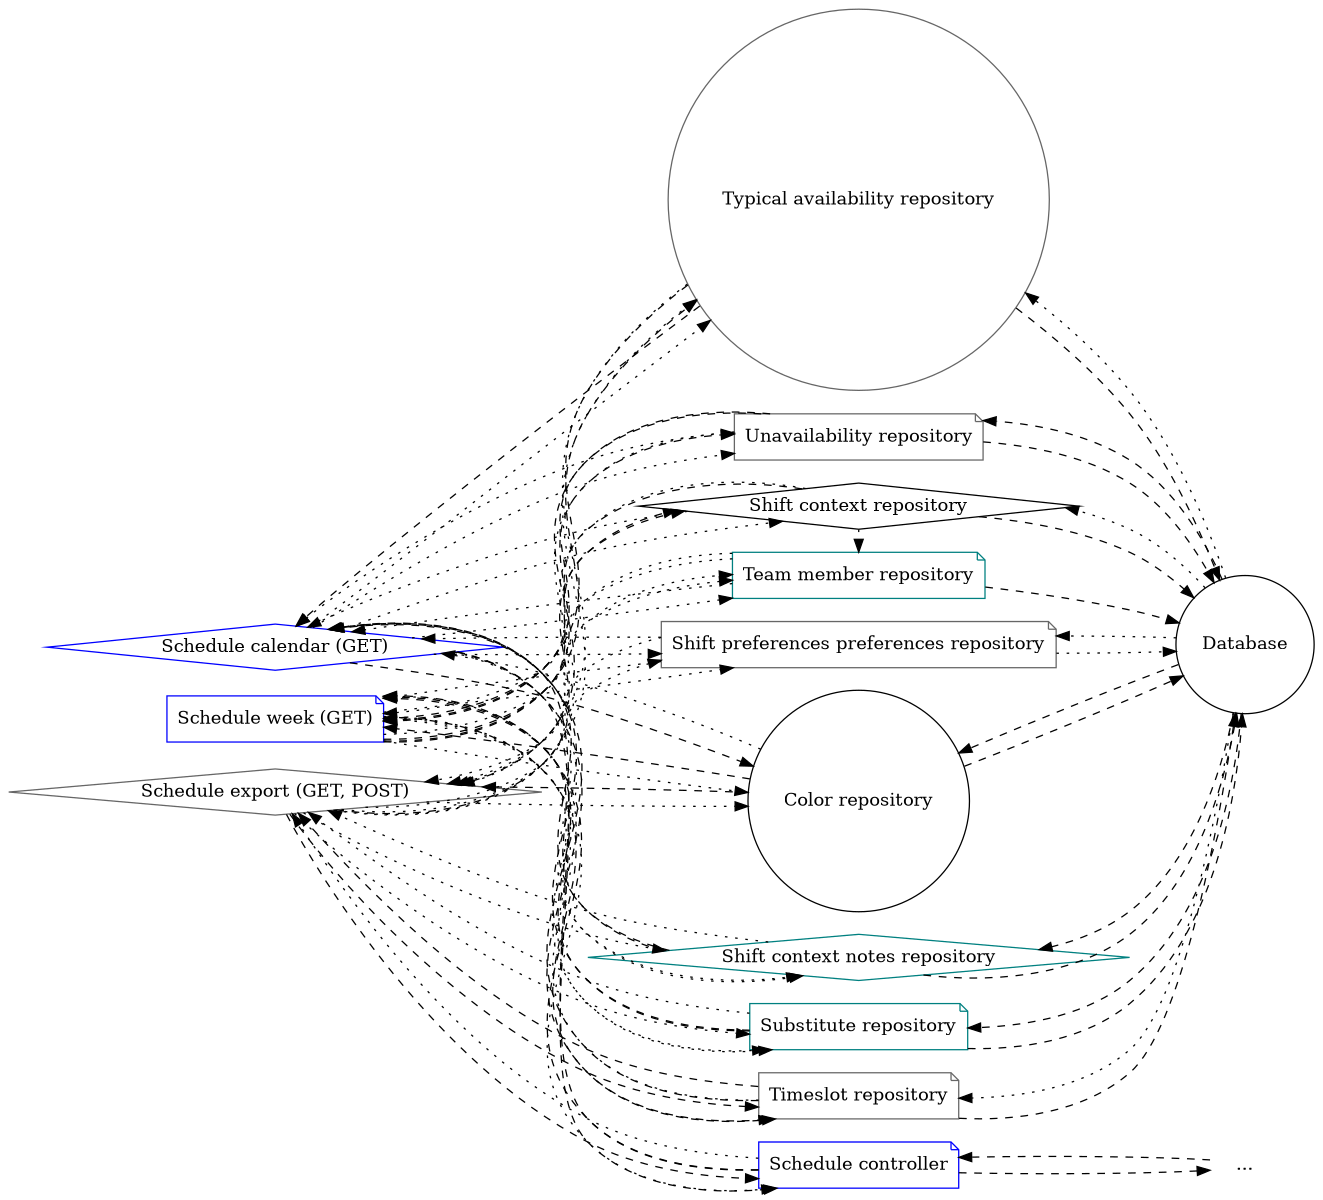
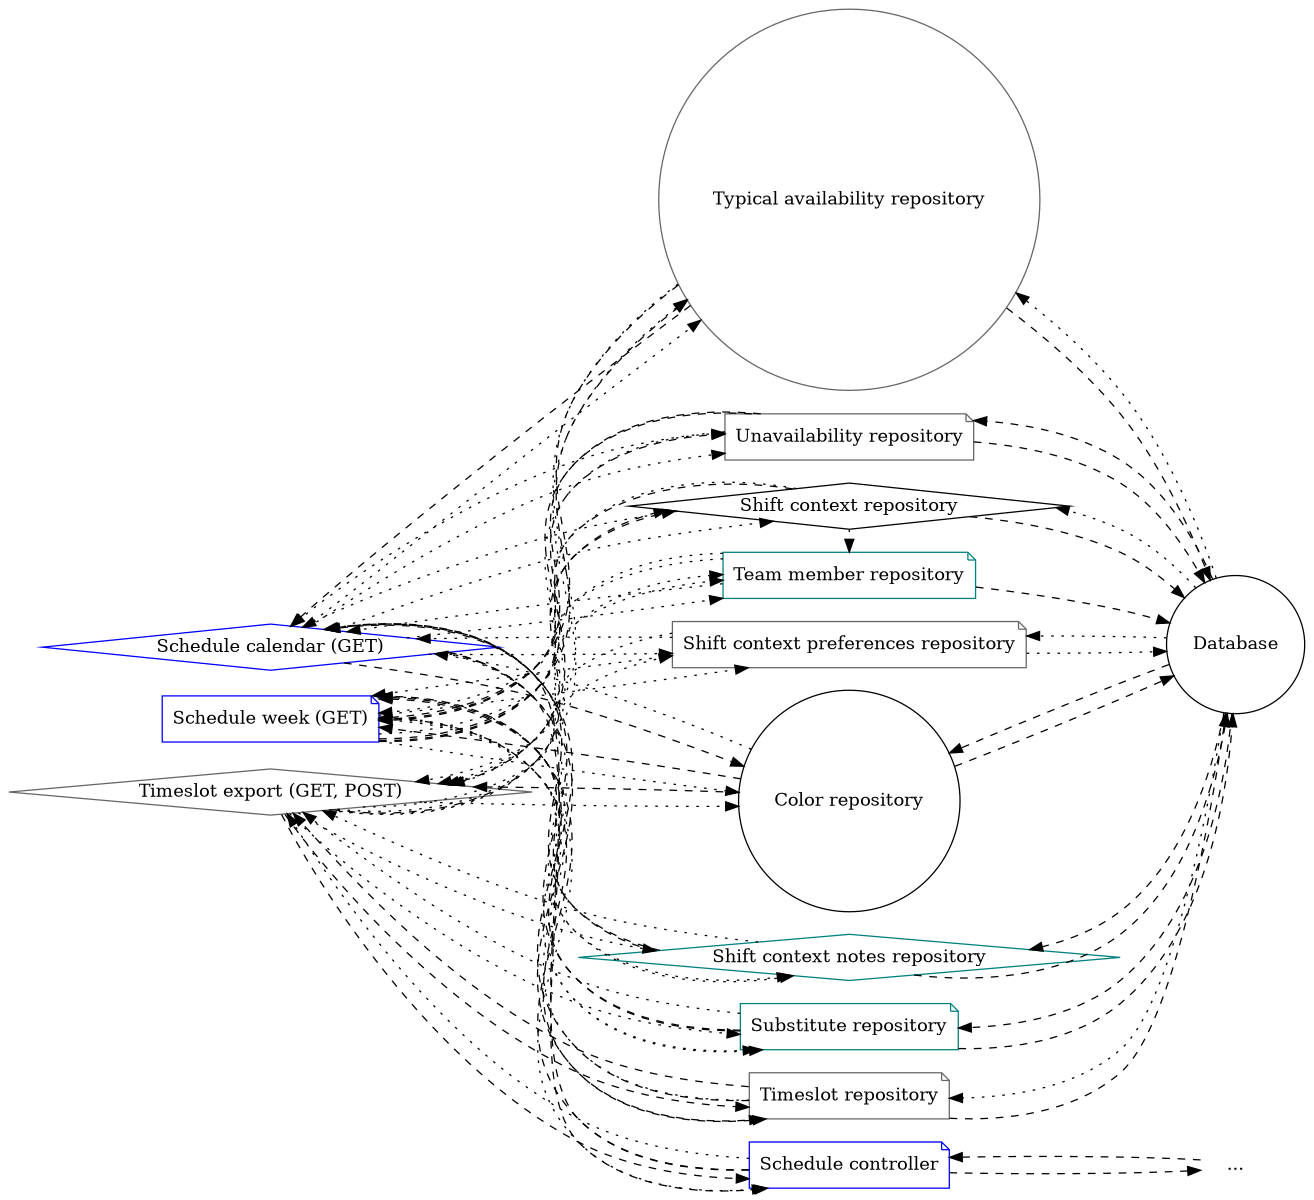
  digraph {
    rankdir=LR
    node [color=gray40 shape=note]
    edge [style=dotted]
    "Schedule calendar (GET)" [color=blue shape=diamond]
    "Schedule week (GET)" [color=blue]
-   "Schedule export (GET, POST)" [shape=diamond]
+   "Schedule export (GET, POST)" [shape=diamond label="Timeslot export (GET, POST)"]
    "Team member repository" [color=teal]
    "Typical availability repository" [shape=circle]
    "Unavailability repository"
    "Shift context repository" [color=black shape=diamond]
-   "Shift context preferences repository" [label="Shift preferences preferences repository"]
+   "Shift context preferences repository"
    "Color repository" [color=black shape=circle]
    "Shift context notes repository" [color=teal shape=diamond]
    "Substitute repository" [color=teal]
    "Timeslot repository"
    "Schedule controller" [color=blue]
    Database [color=black shape=circle]
    "..." [color=teal shape=none]
    subgraph sub_1 {
      rank=same
      "Schedule calendar (GET)"
      "Schedule week (GET)"
      "Schedule export (GET, POST)"
    }
    subgraph sub_2 {
      rank=same
      "Team member repository"
      "Typical availability repository"
      "Unavailability repository"
      "Shift context repository"
      "Shift context preferences repository"
      "Color repository"
      "Shift context notes repository"
      "Substitute repository"
      "Timeslot repository"
    }
    "Schedule calendar (GET)" -> "Team member repository"
    "Schedule calendar (GET)" -> "Typical availability repository"
    "Schedule calendar (GET)" -> "Unavailability repository"
    "Schedule calendar (GET)" -> "Shift context repository"
    "Schedule calendar (GET)" -> "Shift context preferences repository"
    "Schedule calendar (GET)" -> "Color repository" [style=dashed]
    "Schedule calendar (GET)" -> "Shift context notes repository"
    "Schedule calendar (GET)" -> "Substitute repository"
    "Schedule calendar (GET)" -> "Timeslot repository" [style=dashed]
    "Schedule calendar (GET)" -> "Schedule controller" [style=dashed]
    "Schedule week (GET)" -> "Team member repository"
    "Schedule week (GET)" -> "Typical availability repository" [style=dashed]
    "Schedule week (GET)" -> "Unavailability repository" [style=dashed]
    "Schedule week (GET)" -> "Shift context repository" [style=dashed]
    "Schedule week (GET)" -> "Shift context preferences repository"
    "Schedule week (GET)" -> "Color repository"
    "Schedule week (GET)" -> "Shift context notes repository"
    "Schedule week (GET)" -> "Substitute repository"
    "Schedule week (GET)" -> "Timeslot repository" [style=dashed]
    "Schedule week (GET)" -> "Schedule controller"
    "Schedule export (GET, POST)" -> "Team member repository"
    "Schedule export (GET, POST)" -> "Typical availability repository"
    "Schedule export (GET, POST)" -> "Unavailability repository"
    "Schedule export (GET, POST)" -> "Shift context repository" [style=dashed]
    "Schedule export (GET, POST)" -> "Shift context preferences repository"
    "Schedule export (GET, POST)" -> "Color repository"
    "Schedule export (GET, POST)" -> "Shift context notes repository"
    "Schedule export (GET, POST)" -> "Substitute repository"
    "Schedule export (GET, POST)" -> "Timeslot repository" [style=dashed]
    "Schedule export (GET, POST)" -> "Schedule controller" [style=dashed]
    "Team member repository" -> "Schedule calendar (GET)"
    "Team member repository" -> "Schedule week (GET)"
    "Team member repository" -> "Schedule export (GET, POST)"
    "Team member repository" -> Database [style=dashed]
    "Typical availability repository" -> "Schedule calendar (GET)" [style=dashed]
    "Typical availability repository" -> "Schedule week (GET)" [style=dashed]
    "Typical availability repository" -> "Schedule export (GET, POST)"
    "Typical availability repository" -> Database [style=dashed]
    "Unavailability repository" -> "Schedule calendar (GET)"
    "Unavailability repository" -> "Schedule week (GET)" [style=dashed]
    "Unavailability repository" -> "Schedule export (GET, POST)" [style=dashed]
    "Unavailability repository" -> Database [style=dashed]
    "Shift context repository" -> "Schedule calendar (GET)"
    "Shift context repository" -> "Schedule week (GET)" [style=dashed]
    "Shift context repository" -> "Schedule export (GET, POST)"
    "Shift context repository" -> "Team member repository"
    "Shift context repository" -> Database [style=dashed]
    "Shift context preferences repository" -> "Schedule calendar (GET)"
    "Shift context preferences repository" -> "Schedule week (GET)"
    "Shift context preferences repository" -> "Schedule export (GET, POST)"
    "Shift context preferences repository" -> Database
    "Color repository" -> "Schedule calendar (GET)"
    "Color repository" -> "Schedule week (GET)" [style=dashed]
    "Color repository" -> "Schedule export (GET, POST)" [style=dashed]
    "Color repository" -> Database [style=dashed]
    "Shift context notes repository" -> "Schedule calendar (GET)" [style=dashed]
    "Shift context notes repository" -> "Schedule week (GET)" [style=dashed]
    "Shift context notes repository" -> "Schedule export (GET, POST)"
    "Shift context notes repository" -> Database [style=dashed]
    "Substitute repository" -> "Schedule calendar (GET)" [style=dashed]
    "Substitute repository" -> "Schedule week (GET)" [style=dashed]
    "Substitute repository" -> "Schedule export (GET, POST)"
    "Substitute repository" -> Database [style=dashed]
    "Timeslot repository" -> "Schedule calendar (GET)" [style=dashed]
    "Timeslot repository" -> "Schedule week (GET)"
    "Timeslot repository" -> "Schedule export (GET, POST)" [style=dashed]
    "Timeslot repository" -> Database [style=dashed]
    "Schedule controller" -> "Schedule calendar (GET)" [style=dashed]
    "Schedule controller" -> "Schedule week (GET)" [style=dashed]
    "Schedule controller" -> "Schedule export (GET, POST)"
    "Schedule controller" -> "..." [style=dashed]
    Database -> "Typical availability repository"
    Database -> "Unavailability repository" [style=dashed]
    Database -> "Shift context repository"
    Database -> "Shift context preferences repository"
    Database -> "Color repository" [style=dashed]
    Database -> "Shift context notes repository" [style=dashed]
    Database -> "Substitute repository" [style=dashed]
    Database -> "Timeslot repository"
    "..." -> "Schedule controller" [style=dashed]
  }
